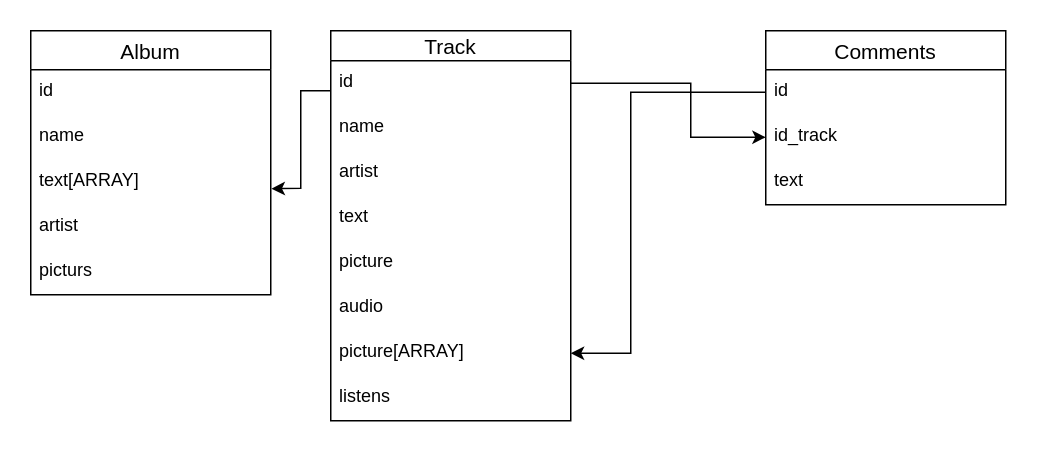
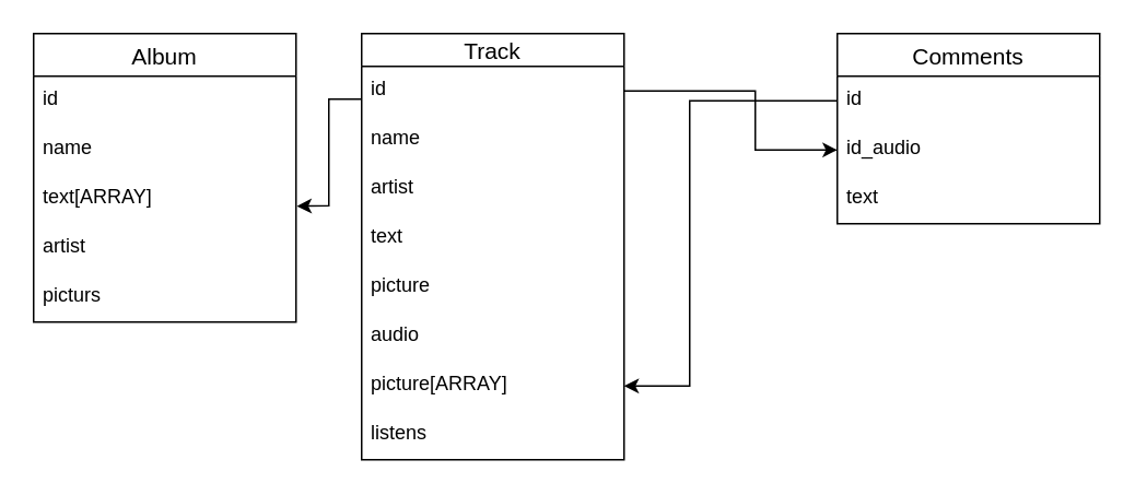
  <mxCell id="0" />
  <mxCell id="1" parent="0" />
  <mxCell id="2" value="Album" style="swimlane;fontStyle=0;childLayout=stackLayout;horizontal=1;startSize=26;horizontalStack=0;resizeParent=1;resizeParentMax=0;resizeLast=0;collapsible=1;marginBottom=0;align=center;fontSize=14;" parent="1" vertex="1"><mxGeometry x="20" y="20" width="160" height="176" as="geometry" /></mxCell>
  <mxCell id="3" value="id" style="text;strokeColor=none;fillColor=none;spacingLeft=4;spacingRight=4;overflow=hidden;rotatable=0;points=[[0,0.5],[1,0.5]];portConstraint=eastwest;fontSize=12;" parent="2" vertex="1"><mxGeometry y="26" width="160" height="30" as="geometry" /></mxCell>
  <mxCell id="4" value="name" style="text;strokeColor=none;fillColor=none;spacingLeft=4;spacingRight=4;overflow=hidden;rotatable=0;points=[[0,0.5],[1,0.5]];portConstraint=eastwest;fontSize=12;" parent="2" vertex="1"><mxGeometry y="56" width="160" height="30" as="geometry" /></mxCell>
  <mxCell id="5" value="text[ARRAY]" style="text;strokeColor=none;fillColor=none;spacingLeft=4;spacingRight=4;overflow=hidden;rotatable=0;points=[[0,0.5],[1,0.5]];portConstraint=eastwest;fontSize=12;" parent="2" vertex="1"><mxGeometry y="86" width="160" height="30" as="geometry" /></mxCell>
  <mxCell id="6" value="artist" style="text;strokeColor=none;fillColor=none;spacingLeft=4;spacingRight=4;overflow=hidden;rotatable=0;points=[[0,0.5],[1,0.5]];portConstraint=eastwest;fontSize=12;" parent="2" vertex="1"><mxGeometry y="116" width="160" height="30" as="geometry" /></mxCell>
  <mxCell id="7" value="picturs" style="text;strokeColor=none;fillColor=none;spacingLeft=4;spacingRight=4;overflow=hidden;rotatable=0;points=[[0,0.5],[1,0.5]];portConstraint=eastwest;fontSize=12;" parent="2" vertex="1"><mxGeometry y="146" width="160" height="30" as="geometry" /></mxCell>
  <mxCell id="8" value="Track" style="swimlane;fontStyle=0;childLayout=stackLayout;horizontal=1;startSize=20;horizontalStack=0;resizeParent=1;resizeParentMax=0;resizeLast=0;collapsible=1;marginBottom=0;align=center;fontSize=14;" parent="1" vertex="1"><mxGeometry x="220" y="20" width="160" height="260" as="geometry"><mxRectangle x="240" y="40" width="70" height="30" as="alternateBounds" /></mxGeometry></mxCell>
  <mxCell id="9" value="id" style="text;strokeColor=none;fillColor=none;spacingLeft=4;spacingRight=4;overflow=hidden;rotatable=0;points=[[0,0.5],[1,0.5]];portConstraint=eastwest;fontSize=12;" parent="8" vertex="1"><mxGeometry y="20" width="160" height="30" as="geometry" /></mxCell>
  <mxCell id="10" value="name" style="text;strokeColor=none;fillColor=none;spacingLeft=4;spacingRight=4;overflow=hidden;rotatable=0;points=[[0,0.5],[1,0.5]];portConstraint=eastwest;fontSize=12;" parent="8" vertex="1"><mxGeometry y="50" width="160" height="30" as="geometry" /></mxCell>
  <mxCell id="11" value="artist" style="text;strokeColor=none;fillColor=none;spacingLeft=4;spacingRight=4;overflow=hidden;rotatable=0;points=[[0,0.5],[1,0.5]];portConstraint=eastwest;fontSize=12;" parent="8" vertex="1"><mxGeometry y="80" width="160" height="30" as="geometry" /></mxCell>
  <mxCell id="12" value="text" style="text;strokeColor=none;fillColor=none;spacingLeft=4;spacingRight=4;overflow=hidden;rotatable=0;points=[[0,0.5],[1,0.5]];portConstraint=eastwest;fontSize=12;" parent="8" vertex="1"><mxGeometry y="110" width="160" height="30" as="geometry" /></mxCell>
  <mxCell id="13" value="picture" style="text;strokeColor=none;fillColor=none;spacingLeft=4;spacingRight=4;overflow=hidden;rotatable=0;points=[[0,0.5],[1,0.5]];portConstraint=eastwest;fontSize=12;" parent="8" vertex="1"><mxGeometry y="140" width="160" height="30" as="geometry" /></mxCell>
  <mxCell id="14" value="audio&#10;" style="text;strokeColor=none;fillColor=none;spacingLeft=4;spacingRight=4;overflow=hidden;rotatable=0;points=[[0,0.5],[1,0.5]];portConstraint=eastwest;fontSize=12;" parent="8" vertex="1"><mxGeometry y="170" width="160" height="30" as="geometry" /></mxCell>
  <mxCell id="15" value="picture[ARRAY]" style="text;strokeColor=none;fillColor=none;spacingLeft=4;spacingRight=4;overflow=hidden;rotatable=0;points=[[0,0.5],[1,0.5]];portConstraint=eastwest;fontSize=12;" parent="8" vertex="1"><mxGeometry y="200" width="160" height="30" as="geometry" /></mxCell>
  <mxCell id="16" value="listens" style="text;strokeColor=none;fillColor=none;spacingLeft=4;spacingRight=4;overflow=hidden;rotatable=0;points=[[0,0.5],[1,0.5]];portConstraint=eastwest;fontSize=12;" parent="8" vertex="1"><mxGeometry y="230" width="160" height="30" as="geometry" /></mxCell>
  <mxCell id="17" value="Comments" style="swimlane;fontStyle=0;childLayout=stackLayout;horizontal=1;startSize=26;horizontalStack=0;resizeParent=1;resizeParentMax=0;resizeLast=0;collapsible=1;marginBottom=0;align=center;fontSize=14;" parent="1" vertex="1"><mxGeometry x="510" y="20" width="160" height="116" as="geometry" /></mxCell>
  <mxCell id="18" value="id" style="text;strokeColor=none;fillColor=none;spacingLeft=4;spacingRight=4;overflow=hidden;rotatable=0;points=[[0,0.5],[1,0.5]];portConstraint=eastwest;fontSize=12;" parent="17" vertex="1"><mxGeometry y="26" width="160" height="30" as="geometry" /></mxCell>
- <mxCell id="19" value="id_track" style="text;strokeColor=none;fillColor=none;spacingLeft=4;spacingRight=4;overflow=hidden;rotatable=0;points=[[0,0.5],[1,0.5]];portConstraint=eastwest;fontSize=12;" parent="17" vertex="1"><mxGeometry y="56" width="160" height="30" as="geometry" /></mxCell>
+ <mxCell id="19" value="id_audio" style="text;strokeColor=none;fillColor=none;spacingLeft=4;spacingRight=4;overflow=hidden;rotatable=0;points=[[0,0.5],[1,0.5]];portConstraint=eastwest;fontSize=12;" parent="17" vertex="1"><mxGeometry y="56" width="160" height="30" as="geometry" /></mxCell>
  <mxCell id="20" value="text" style="text;strokeColor=none;fillColor=none;spacingLeft=4;spacingRight=4;overflow=hidden;rotatable=0;points=[[0,0.5],[1,0.5]];portConstraint=eastwest;fontSize=12;" parent="17" vertex="1"><mxGeometry y="86" width="160" height="30" as="geometry" /></mxCell>
  <mxCell id="21" value="" style="endArrow=classic;html=1;rounded=0;entryX=0;entryY=0.5;entryDx=0;entryDy=0;exitX=1;exitY=0.5;exitDx=0;exitDy=0;" edge="1" parent="1" source="9" target="19"><mxGeometry width="50" height="50" relative="1" as="geometry"><mxPoint x="410" y="390" as="sourcePoint" /><mxPoint x="460" y="340" as="targetPoint" /><Array as="points"><mxPoint x="460" y="55" /><mxPoint x="460" y="91" /></Array></mxGeometry></mxCell>
  <mxCell id="22" value="" style="endArrow=classic;html=1;rounded=0;exitX=0;exitY=0.5;exitDx=0;exitDy=0;entryX=1;entryY=0.5;entryDx=0;entryDy=0;" edge="1" parent="1" source="18" target="15"><mxGeometry width="50" height="50" relative="1" as="geometry"><mxPoint x="380" y="230" as="sourcePoint" /><mxPoint x="460" y="130" as="targetPoint" /><Array as="points"><mxPoint x="420" y="61" /><mxPoint x="420" y="235" /></Array></mxGeometry></mxCell>
  <mxCell id="23" value="" style="endArrow=classic;html=1;rounded=0;entryX=1.003;entryY=0.643;entryDx=0;entryDy=0;entryPerimeter=0;exitX=0;exitY=0.667;exitDx=0;exitDy=0;exitPerimeter=0;" edge="1" parent="1" source="9" target="5"><mxGeometry width="50" height="50" relative="1" as="geometry"><mxPoint x="60" y="290" as="sourcePoint" /><mxPoint x="110" y="240" as="targetPoint" /><Array as="points"><mxPoint x="200" y="60" /><mxPoint x="200" y="125" /></Array></mxGeometry></mxCell>
